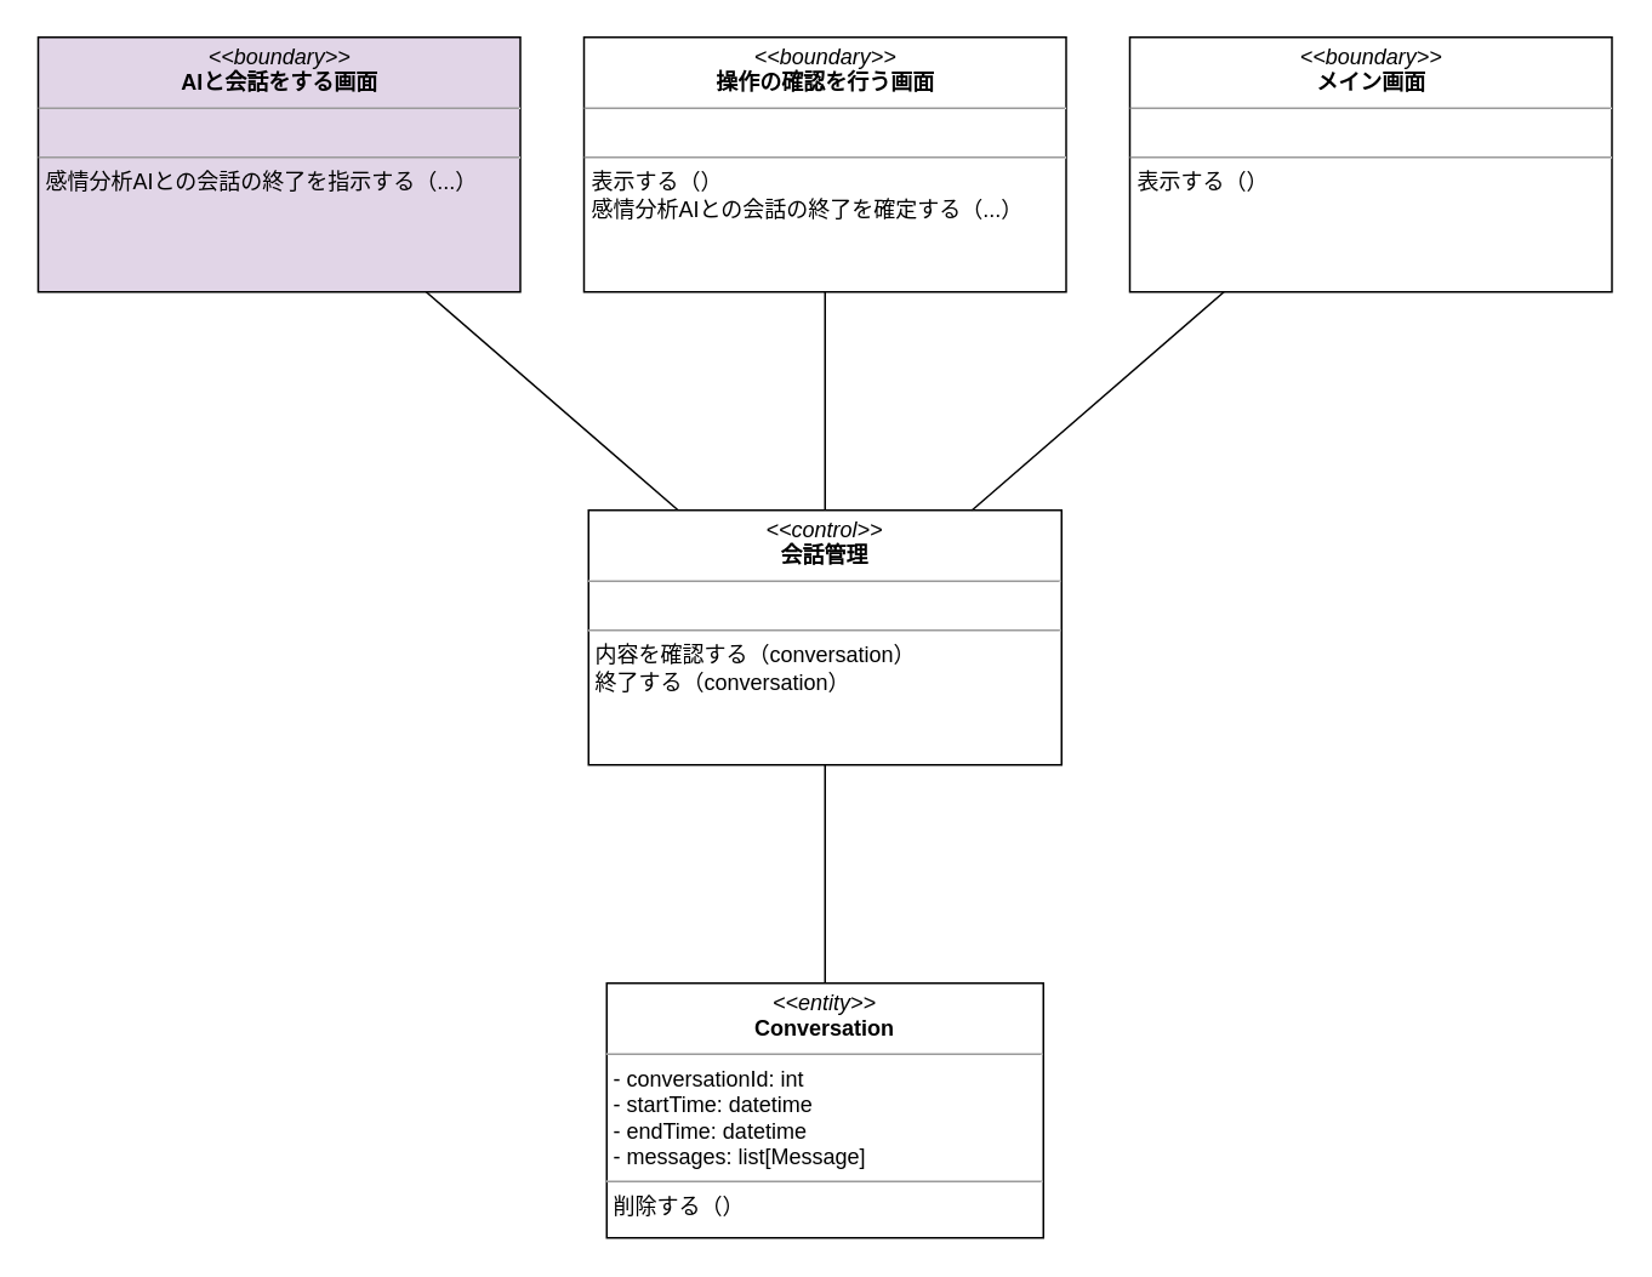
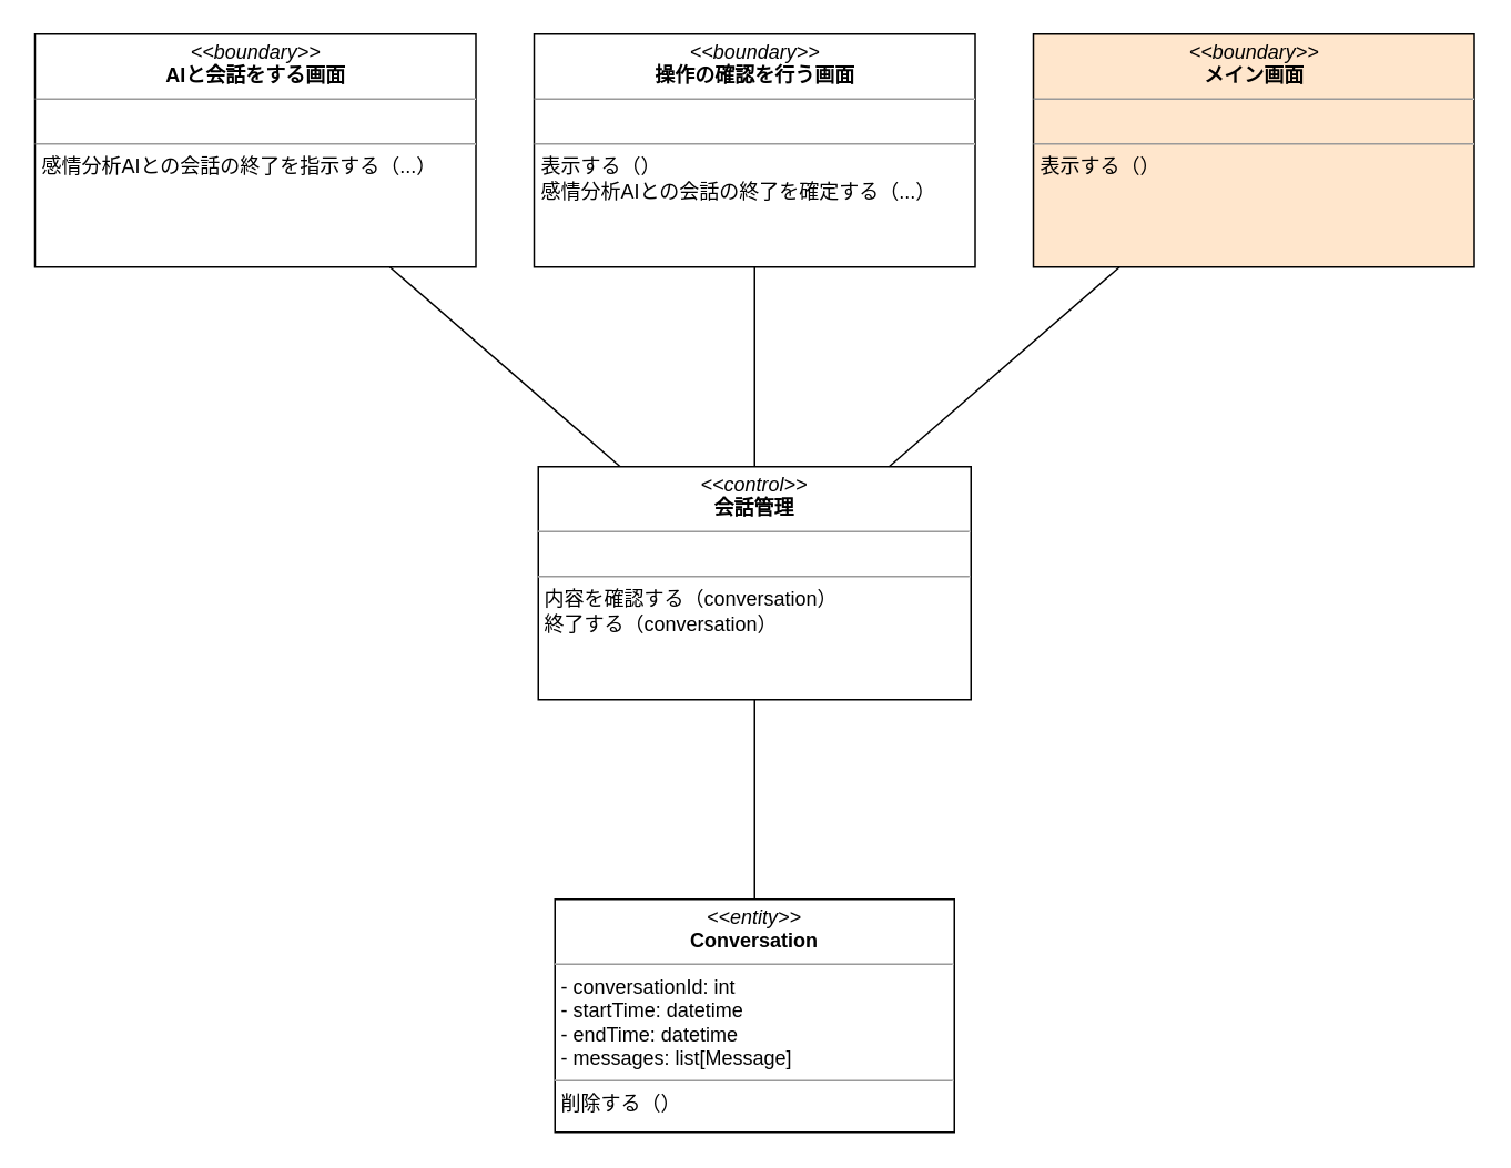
  <mxCell id="0" />
  <mxCell id="1" parent="0" />
  <mxCell id="2" style="edgeStyle=none;html=1;endArrow=none;endFill=0;" parent="1" source="3" target="5" edge="1"><mxGeometry relative="1" as="geometry" /></mxCell>
- <mxCell id="3" value="&lt;p style=&quot;margin:0px;margin-top:4px;text-align:center;&quot;&gt;&lt;i&gt;&amp;lt;&amp;lt;boundary&amp;gt;&amp;gt;&lt;/i&gt;&lt;br&gt;&lt;b&gt;AIと会話をする画面&lt;/b&gt;&lt;/p&gt;&lt;hr size=&quot;1&quot;&gt;&lt;p style=&quot;margin:0px;margin-left:4px;&quot;&gt;&lt;br&gt;&lt;/p&gt;&lt;hr size=&quot;1&quot;&gt;&lt;p style=&quot;margin:0px;margin-left:4px;&quot;&gt;感情分析AIとの会話の終了を指示する（...）&lt;/p&gt;" style="verticalAlign=top;align=left;overflow=fill;fontSize=12;fontFamily=Helvetica;html=1;fillColor=#e1d5e7;" parent="1" vertex="1"><mxGeometry x="20.5" y="20" width="265" height="140" as="geometry" /></mxCell>
+ <mxCell id="3" value="&lt;p style=&quot;margin:0px;margin-top:4px;text-align:center;&quot;&gt;&lt;i&gt;&amp;lt;&amp;lt;boundary&amp;gt;&amp;gt;&lt;/i&gt;&lt;br&gt;&lt;b&gt;AIと会話をする画面&lt;/b&gt;&lt;/p&gt;&lt;hr size=&quot;1&quot;&gt;&lt;p style=&quot;margin:0px;margin-left:4px;&quot;&gt;&lt;br&gt;&lt;/p&gt;&lt;hr size=&quot;1&quot;&gt;&lt;p style=&quot;margin:0px;margin-left:4px;&quot;&gt;感情分析AIとの会話の終了を指示する（...）&lt;/p&gt;" style="verticalAlign=top;align=left;overflow=fill;fontSize=12;fontFamily=Helvetica;html=1;" parent="1" vertex="1"><mxGeometry x="20.5" y="20" width="265" height="140" as="geometry" /></mxCell>
  <mxCell id="4" style="edgeStyle=none;rounded=0;html=1;endArrow=none;endFill=0;" parent="1" source="5" target="6" edge="1"><mxGeometry relative="1" as="geometry" /></mxCell>
  <mxCell id="5" value="&lt;p style=&quot;margin:0px;margin-top:4px;text-align:center;&quot;&gt;&lt;i&gt;&amp;lt;&amp;lt;control&amp;gt;&amp;gt;&lt;/i&gt;&lt;br&gt;&lt;b&gt;会話管理&lt;/b&gt;&lt;/p&gt;&lt;hr size=&quot;1&quot;&gt;&lt;p style=&quot;margin:0px;margin-left:4px;&quot;&gt;&lt;br&gt;&lt;/p&gt;&lt;hr size=&quot;1&quot;&gt;&lt;p style=&quot;margin:0px;margin-left:4px;&quot;&gt;内容を確認する（conversation）&lt;/p&gt;&lt;p style=&quot;margin:0px;margin-left:4px;&quot;&gt;終了する（conversation）&lt;/p&gt;" style="verticalAlign=top;align=left;overflow=fill;fontSize=12;fontFamily=Helvetica;html=1;" parent="1" vertex="1"><mxGeometry x="323" y="280" width="260" height="140" as="geometry" /></mxCell>
  <mxCell id="6" value="&lt;p style=&quot;margin:0px;margin-top:4px;text-align:center;&quot;&gt;&lt;i&gt;&amp;lt;&amp;lt;entity&amp;gt;&amp;gt;&lt;/i&gt;&lt;br&gt;&lt;b&gt;Conversation&lt;/b&gt;&lt;/p&gt;&lt;hr size=&quot;1&quot;&gt;&lt;p style=&quot;margin:0px;margin-left:4px;&quot;&gt;- conversationId: int&lt;br style=&quot;border-color: var(--border-color); padding: 0px; margin: 0px;&quot;&gt;- startTime: datetime&lt;br style=&quot;border-color: var(--border-color); padding: 0px; margin: 0px;&quot;&gt;- endTime: datetime&lt;br style=&quot;border-color: var(--border-color); padding: 0px; margin: 0px;&quot;&gt;- messages: list[Message]&lt;br&gt;&lt;/p&gt;&lt;hr size=&quot;1&quot;&gt;&lt;p style=&quot;margin:0px;margin-left:4px;&quot;&gt;削除する（）&lt;/p&gt;" style="verticalAlign=top;align=left;overflow=fill;fontSize=12;fontFamily=Helvetica;html=1;" parent="1" vertex="1"><mxGeometry x="333" y="540" width="240" height="140" as="geometry" /></mxCell>
  <mxCell id="7" style="edgeStyle=none;html=1;endArrow=none;endFill=0;" parent="1" source="8" target="5" edge="1"><mxGeometry relative="1" as="geometry" /></mxCell>
  <mxCell id="8" value="&lt;p style=&quot;margin:0px;margin-top:4px;text-align:center;&quot;&gt;&lt;i&gt;&amp;lt;&amp;lt;boundary&amp;gt;&amp;gt;&lt;/i&gt;&lt;br&gt;&lt;b&gt;操作の確認を行う画面&lt;/b&gt;&lt;/p&gt;&lt;hr size=&quot;1&quot;&gt;&lt;p style=&quot;margin:0px;margin-left:4px;&quot;&gt;&lt;br&gt;&lt;/p&gt;&lt;hr size=&quot;1&quot;&gt;&lt;p style=&quot;margin:0px;margin-left:4px;&quot;&gt;表示する（）&lt;/p&gt;&lt;p style=&quot;margin:0px;margin-left:4px;&quot;&gt;感情分析AIとの会話の終了を確定する（...）&lt;/p&gt;" style="verticalAlign=top;align=left;overflow=fill;fontSize=12;fontFamily=Helvetica;html=1;" parent="1" vertex="1"><mxGeometry x="320.5" y="20" width="265" height="140" as="geometry" /></mxCell>
  <mxCell id="9" style="edgeStyle=none;html=1;endArrow=none;endFill=0;" parent="1" source="10" target="5" edge="1"><mxGeometry relative="1" as="geometry" /></mxCell>
- <mxCell id="10" value="&lt;p style=&quot;margin:0px;margin-top:4px;text-align:center;&quot;&gt;&lt;i&gt;&amp;lt;&amp;lt;boundary&amp;gt;&amp;gt;&lt;/i&gt;&lt;br&gt;&lt;b&gt;メイン画面&lt;/b&gt;&lt;/p&gt;&lt;hr size=&quot;1&quot;&gt;&lt;p style=&quot;margin:0px;margin-left:4px;&quot;&gt;&lt;br&gt;&lt;/p&gt;&lt;hr size=&quot;1&quot;&gt;&lt;p style=&quot;margin:0px;margin-left:4px;&quot;&gt;表示する（）&lt;/p&gt;" style="verticalAlign=top;align=left;overflow=fill;fontSize=12;fontFamily=Helvetica;html=1;" parent="1" vertex="1"><mxGeometry x="620.5" y="20" width="265" height="140" as="geometry" /></mxCell>
+ <mxCell id="10" value="&lt;p style=&quot;margin:0px;margin-top:4px;text-align:center;&quot;&gt;&lt;i&gt;&amp;lt;&amp;lt;boundary&amp;gt;&amp;gt;&lt;/i&gt;&lt;br&gt;&lt;b&gt;メイン画面&lt;/b&gt;&lt;/p&gt;&lt;hr size=&quot;1&quot;&gt;&lt;p style=&quot;margin:0px;margin-left:4px;&quot;&gt;&lt;br&gt;&lt;/p&gt;&lt;hr size=&quot;1&quot;&gt;&lt;p style=&quot;margin:0px;margin-left:4px;&quot;&gt;表示する（）&lt;/p&gt;" style="verticalAlign=top;align=left;overflow=fill;fontSize=12;fontFamily=Helvetica;html=1;fillColor=#ffe6cc;" parent="1" vertex="1"><mxGeometry x="620.5" y="20" width="265" height="140" as="geometry" /></mxCell>
